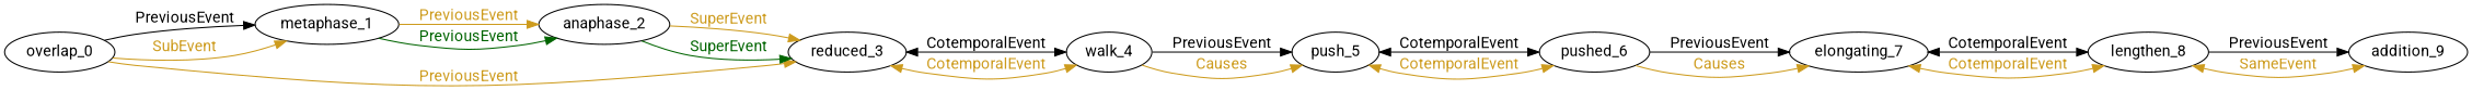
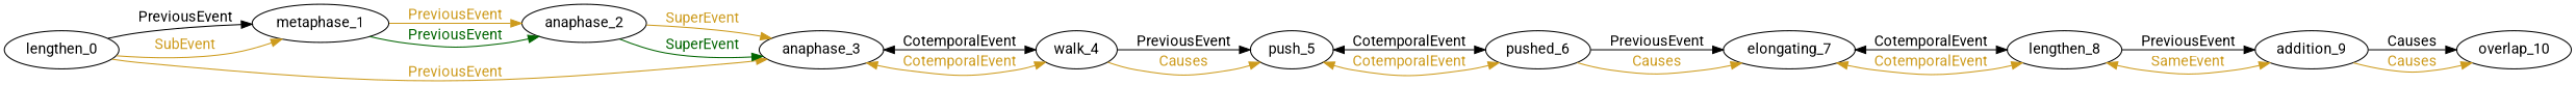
  digraph {
    rankdir=LR
    fontname=Roboto
    node [fontname=Roboto]
    edge [color=goldenrod3 fontcolor=goldenrod3 fontname=Roboto]
-   n1 [label=overlap_0]
+   n1 [label=lengthen_0]
    n2 [label=metaphase_1]
-   n3 [label=reduced_3]
+   n3 [label=anaphase_3]
    n4 [label=anaphase_2]
    n5 [label=walk_4]
    n6 [label=push_5]
    n7 [label=pushed_6]
    n8 [label=elongating_7]
    n9 [label=lengthen_8]
    n10 [label=addition_9]
+   n11 [label=overlap_10]
    n1 -> n2 [color=Black fontcolor=black label=PreviousEvent]
    n1 -> n2 [label=SubEvent]
    n1 -> n3 [label=PreviousEvent]
    n2 -> n4 [label=PreviousEvent]
    n2 -> n4 [color=darkgreen fontcolor=darkgreen label=PreviousEvent]
    n3 -> n5 [color=Black dir=both fontcolor=black label=CotemporalEvent]
    n3 -> n5 [dir=both label=CotemporalEvent]
    n4 -> n3 [label=SuperEvent]
    n4 -> n3 [color=darkgreen fontcolor=darkgreen label=SuperEvent]
    n5 -> n6 [color=Black fontcolor=black label=PreviousEvent]
    n5 -> n6 [label=Causes]
    n6 -> n7 [color=Black dir=both fontcolor=black label=CotemporalEvent]
    n6 -> n7 [dir=both label=CotemporalEvent]
    n7 -> n8 [color=Black fontcolor=black label=PreviousEvent]
    n7 -> n8 [label=Causes]
    n8 -> n9 [color=Black dir=both fontcolor=black label=CotemporalEvent]
    n8 -> n9 [dir=both label=CotemporalEvent]
    n9 -> n10 [color=Black fontcolor=black label=PreviousEvent]
    n9 -> n10 [dir=both label=SameEvent]
+   n10 -> n11 [color=Black fontcolor=black label=Causes]
+   n10 -> n11 [label=Causes]
  }
